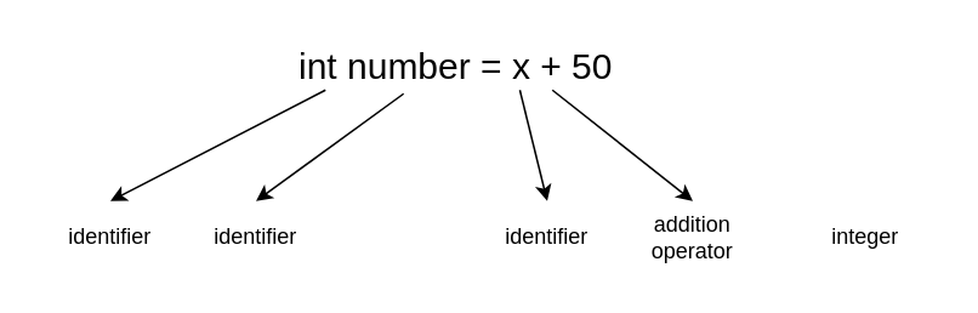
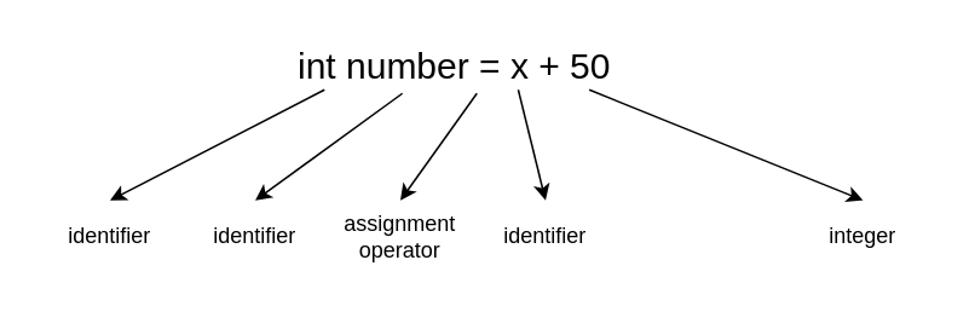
  <mxCell id="0" />
  <mxCell id="1" parent="0" />
  <mxCell id="2" value="&lt;font style=&quot;font-size: 20px&quot;&gt;int number = x + 50&lt;/font&gt;" style="rounded=0;whiteSpace=wrap;html=1;strokeColor=none;gradientColor=none;fillColor=none;" parent="1" vertex="1"><mxGeometry x="60" y="20" width="380" height="30" as="geometry" /></mxCell>
  <mxCell id="3" value="" style="endArrow=classic;html=1;rounded=0;fontSize=30;exitX=0.311;exitY=0.967;exitDx=0;exitDy=0;exitPerimeter=0;entryX=0.5;entryY=0;entryDx=0;entryDy=0;" parent="1" source="2" target="4" edge="1"><mxGeometry width="50" height="50" relative="1" as="geometry"><mxPoint x="330" y="450" as="sourcePoint" /><mxPoint x="380" y="400" as="targetPoint" /></mxGeometry></mxCell>
  <mxCell id="4" value="identifier" style="rounded=0;whiteSpace=wrap;html=1;strokeColor=none;fillColor=none;" parent="1" vertex="1"><mxGeometry x="20" y="110" width="80" height="40" as="geometry" /></mxCell>
  <mxCell id="5" value="identifier" style="rounded=0;whiteSpace=wrap;html=1;strokeColor=none;fillColor=none;" parent="1" vertex="1"><mxGeometry x="260" y="110" width="80" height="40" as="geometry" /></mxCell>
+ <mxCell id="6" value="assignment operator" style="rounded=0;whiteSpace=wrap;html=1;strokeColor=none;fillColor=none;" parent="1" vertex="1"><mxGeometry x="180" y="110" width="80" height="40" as="geometry" /></mxCell>
  <mxCell id="7" value="integer" style="rounded=0;whiteSpace=wrap;html=1;strokeColor=none;fillColor=none;" parent="1" vertex="1"><mxGeometry x="435" y="110" width="80" height="40" as="geometry" /></mxCell>
- <mxCell id="8" value="addition operator" style="rounded=0;whiteSpace=wrap;html=1;strokeColor=none;fillColor=none;" parent="1" vertex="1"><mxGeometry x="340" y="110" width="80" height="40" as="geometry" /></mxCell>
  <mxCell id="9" value="identifier" style="rounded=0;whiteSpace=wrap;html=1;strokeColor=none;fillColor=none;" parent="1" vertex="1"><mxGeometry x="100" y="110" width="80" height="40" as="geometry" /></mxCell>
  <mxCell id="10" value="" style="endArrow=classic;html=1;rounded=0;exitX=0.424;exitY=1.033;exitDx=0;exitDy=0;exitPerimeter=0;entryX=0.5;entryY=0;entryDx=0;entryDy=0;" parent="1" source="2" target="9" edge="1"><mxGeometry width="50" height="50" relative="1" as="geometry"><mxPoint x="330" y="460" as="sourcePoint" /><mxPoint x="380" y="410" as="targetPoint" /></mxGeometry></mxCell>
+ <mxCell id="11" value="" style="endArrow=classic;html=1;rounded=0;exitX=0.532;exitY=1.033;exitDx=0;exitDy=0;exitPerimeter=0;entryX=0.5;entryY=0;entryDx=0;entryDy=0;" parent="1" source="2" target="6" edge="1"><mxGeometry width="50" height="50" relative="1" as="geometry"><mxPoint x="330" y="460" as="sourcePoint" /><mxPoint x="380" y="410" as="targetPoint" /></mxGeometry></mxCell>
  <mxCell id="12" value="" style="endArrow=classic;html=1;rounded=0;exitX=0.592;exitY=0.967;exitDx=0;exitDy=0;exitPerimeter=0;entryX=0.5;entryY=0;entryDx=0;entryDy=0;" parent="1" source="2" target="5" edge="1"><mxGeometry width="50" height="50" relative="1" as="geometry"><mxPoint x="330" y="460" as="sourcePoint" /><mxPoint x="380" y="410" as="targetPoint" /></mxGeometry></mxCell>
- <mxCell id="13" value="" style="endArrow=classic;html=1;rounded=0;exitX=0.639;exitY=0.967;exitDx=0;exitDy=0;exitPerimeter=0;entryX=0.5;entryY=0;entryDx=0;entryDy=0;" parent="1" source="2" target="8" edge="1"><mxGeometry width="50" height="50" relative="1" as="geometry"><mxPoint x="330" y="460" as="sourcePoint" /><mxPoint x="380" y="410" as="targetPoint" /></mxGeometry></mxCell>
+ <mxCell id="14" value="" style="endArrow=classic;html=1;rounded=0;exitX=0.695;exitY=0.967;exitDx=0;exitDy=0;exitPerimeter=0;entryX=0.5;entryY=0;entryDx=0;entryDy=0;" parent="1" source="2" target="7" edge="1"><mxGeometry width="50" height="50" relative="1" as="geometry"><mxPoint x="330" y="460" as="sourcePoint" /><mxPoint x="380" y="410" as="targetPoint" /></mxGeometry></mxCell>
